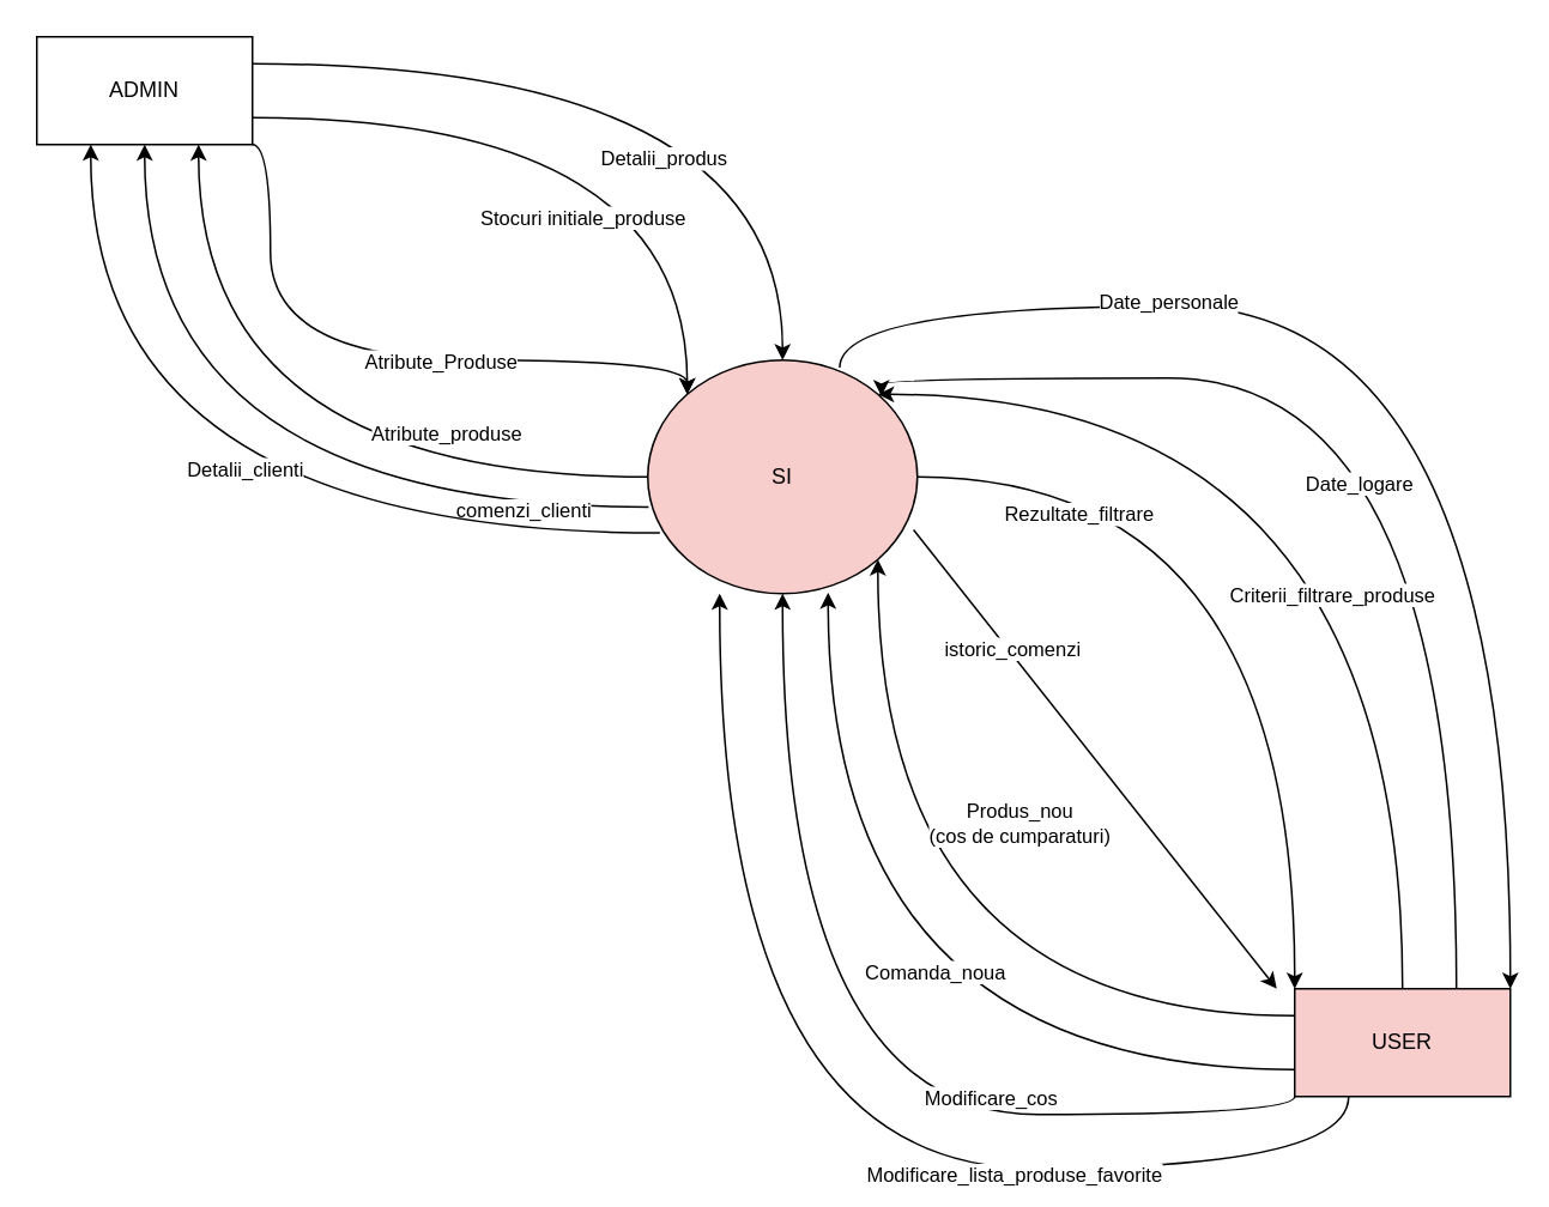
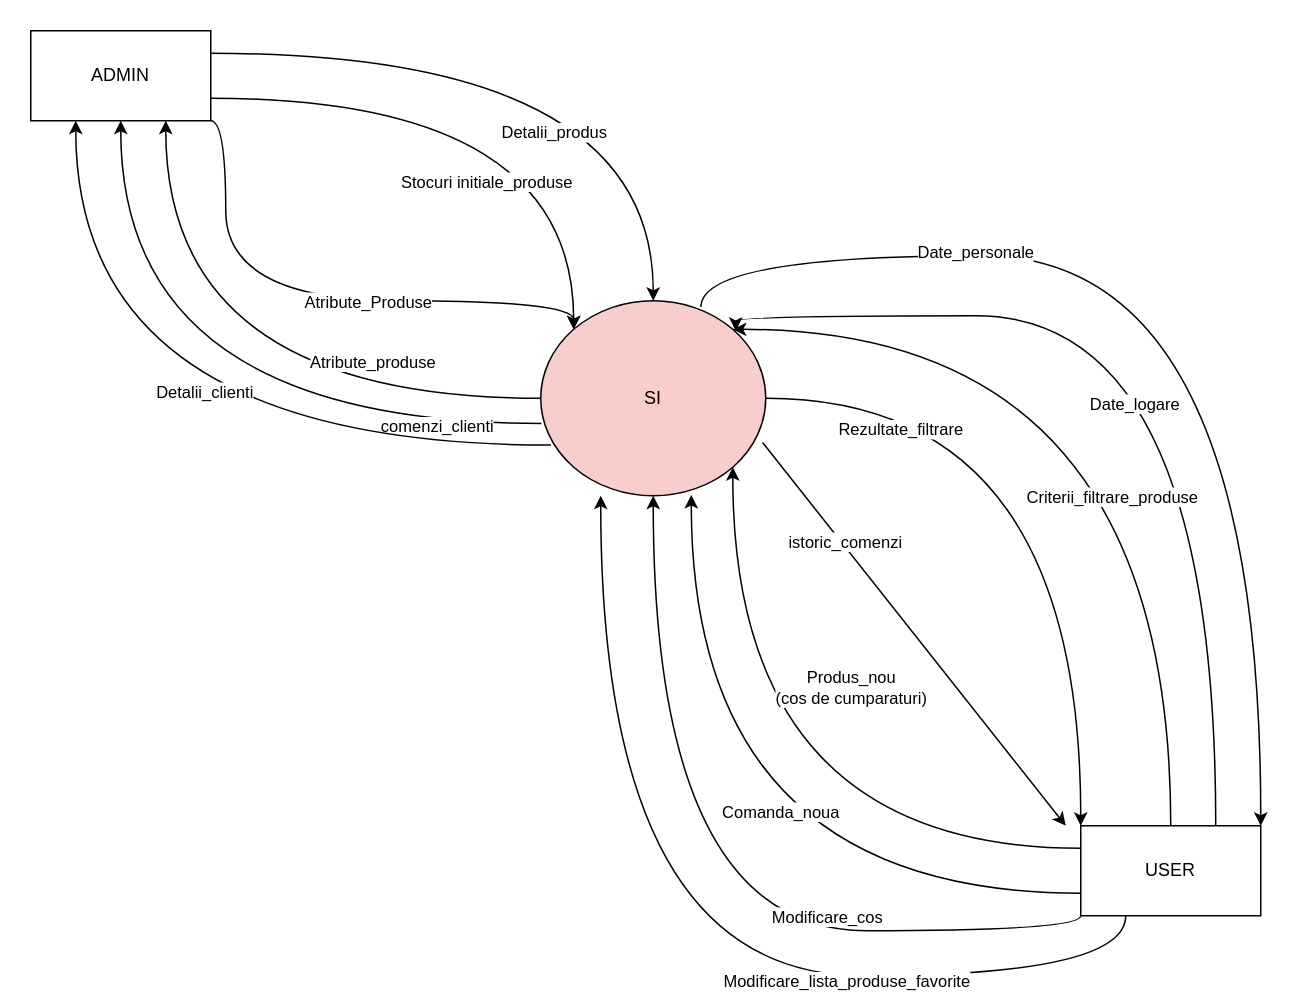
  <mxCell id="0" />
  <mxCell id="1" parent="0" />
  <mxCell id="2" value="ADMIN" style="rounded=0;whiteSpace=wrap;html=1;" parent="1" vertex="1"><mxGeometry x="20" y="20" width="120" height="60" as="geometry" /></mxCell>
- <mxCell id="3" value="USER" style="rounded=0;whiteSpace=wrap;html=1;fillColor=#f8cecc;" parent="1" vertex="1"><mxGeometry x="720" y="550" width="120" height="60" as="geometry" /></mxCell>
+ <mxCell id="3" value="USER" style="rounded=0;whiteSpace=wrap;html=1;" parent="1" vertex="1"><mxGeometry x="720" y="550" width="120" height="60" as="geometry" /></mxCell>
  <mxCell id="4" value="SI" style="ellipse;whiteSpace=wrap;html=1;fillColor=#f8cecc;" parent="1" vertex="1"><mxGeometry x="360" y="200" width="150" height="130" as="geometry" /></mxCell>
  <mxCell id="5" value="" style="endArrow=classic;html=1;rounded=0;entryX=0;entryY=0;entryDx=0;entryDy=0;exitX=1;exitY=1;exitDx=0;exitDy=0;edgeStyle=orthogonalEdgeStyle;curved=1;" parent="1" source="2" target="4" edge="1"><mxGeometry width="50" height="50" relative="1" as="geometry"><mxPoint x="210" y="180" as="sourcePoint" /><mxPoint x="260" y="130" as="targetPoint" /><Array as="points"><mxPoint x="150" y="200" /><mxPoint x="382" y="200" /></Array></mxGeometry></mxCell>
  <mxCell id="6" value="" style="endArrow=classic;html=1;rounded=0;exitX=1;exitY=0.25;exitDx=0;exitDy=0;entryX=0.5;entryY=0;entryDx=0;entryDy=0;edgeStyle=orthogonalEdgeStyle;curved=1;" parent="1" source="2" target="4" edge="1"><mxGeometry width="50" height="50" relative="1" as="geometry"><mxPoint x="530" y="340" as="sourcePoint" /><mxPoint x="580" y="290" as="targetPoint" /></mxGeometry></mxCell>
  <mxCell id="7" value="Detalii_produs" style="edgeLabel;html=1;align=center;verticalAlign=middle;resizable=0;points=[];" parent="6" vertex="1" connectable="0"><mxGeometry x="-0.104" y="-52" relative="1" as="geometry"><mxPoint x="22" as="offset" /></mxGeometry></mxCell>
  <mxCell id="8" value="" style="endArrow=classic;html=1;rounded=0;exitX=0;exitY=0.5;exitDx=0;exitDy=0;entryX=0.75;entryY=1;entryDx=0;entryDy=0;edgeStyle=orthogonalEdgeStyle;curved=1;" parent="1" source="4" target="2" edge="1"><mxGeometry width="50" height="50" relative="1" as="geometry"><mxPoint x="190" y="290" as="sourcePoint" /><mxPoint x="240" y="240" as="targetPoint" /></mxGeometry></mxCell>
  <mxCell id="9" value="Atribute_Produse" style="edgeLabel;html=1;align=center;verticalAlign=middle;resizable=0;points=[];" parent="8" vertex="1" connectable="0"><mxGeometry x="0.098" y="1" relative="1" as="geometry"><mxPoint x="123" y="-66" as="offset" /></mxGeometry></mxCell>
  <mxCell id="10" value="Atribute_produse" style="edgeLabel;html=1;align=center;verticalAlign=middle;resizable=0;points=[];" vertex="1" connectable="0" parent="8"><mxGeometry x="-0.332" y="-32" relative="1" as="geometry"><mxPoint x="32" y="7" as="offset" /></mxGeometry></mxCell>
  <mxCell id="11" value="" style="endArrow=classic;html=1;rounded=0;exitX=1;exitY=0.75;exitDx=0;exitDy=0;entryX=0;entryY=0;entryDx=0;entryDy=0;edgeStyle=orthogonalEdgeStyle;curved=1;" parent="1" source="2" target="4" edge="1"><mxGeometry width="50" height="50" relative="1" as="geometry"><mxPoint x="80" y="320" as="sourcePoint" /><mxPoint x="240" y="220" as="targetPoint" /></mxGeometry></mxCell>
  <mxCell id="12" value="Stocuri initiale_produse" style="edgeLabel;html=1;align=center;verticalAlign=middle;resizable=0;points=[];" parent="11" vertex="1" connectable="0"><mxGeometry x="0.505" y="-19" relative="1" as="geometry"><mxPoint x="-39" as="offset" /></mxGeometry></mxCell>
  <mxCell id="13" value="" style="endArrow=classic;html=1;rounded=0;exitX=0.003;exitY=0.629;exitDx=0;exitDy=0;entryX=0.5;entryY=1;entryDx=0;entryDy=0;edgeStyle=orthogonalEdgeStyle;curved=1;exitPerimeter=0;" parent="1" source="4" target="2" edge="1"><mxGeometry width="50" height="50" relative="1" as="geometry"><mxPoint x="130" y="320" as="sourcePoint" /><mxPoint x="150" y="400" as="targetPoint" /></mxGeometry></mxCell>
  <mxCell id="14" value="comenzi_clienti" style="edgeLabel;html=1;align=center;verticalAlign=middle;resizable=0;points=[];" parent="13" vertex="1" connectable="0"><mxGeometry x="0.384" y="-50" relative="1" as="geometry"><mxPoint x="160" y="55" as="offset" /></mxGeometry></mxCell>
  <mxCell id="15" value="" style="endArrow=classic;html=1;rounded=0;curved=1;exitX=1;exitY=0.5;exitDx=0;exitDy=0;entryX=0;entryY=0;entryDx=0;entryDy=0;edgeStyle=orthogonalEdgeStyle;" parent="1" source="4" target="3" edge="1"><mxGeometry width="50" height="50" relative="1" as="geometry"><mxPoint x="570" y="450" as="sourcePoint" /><mxPoint x="620" y="400" as="targetPoint" /></mxGeometry></mxCell>
  <mxCell id="16" value="Rezultate_filtrare" style="edgeLabel;html=1;align=center;verticalAlign=middle;resizable=0;points=[];" parent="15" vertex="1" connectable="0"><mxGeometry x="-0.33" y="-50" relative="1" as="geometry"><mxPoint x="-77" y="-30" as="offset" /></mxGeometry></mxCell>
  <mxCell id="17" value="" style="endArrow=classic;html=1;rounded=0;exitX=0;exitY=0.25;exitDx=0;exitDy=0;entryX=1;entryY=1;entryDx=0;entryDy=0;edgeStyle=orthogonalEdgeStyle;curved=1;" parent="1" source="3" target="4" edge="1"><mxGeometry width="50" height="50" relative="1" as="geometry"><mxPoint x="470" y="490" as="sourcePoint" /><mxPoint x="520" y="440" as="targetPoint" /></mxGeometry></mxCell>
  <mxCell id="18" value="Produs_nou&lt;br&gt;(cos de cumparaturi)" style="edgeLabel;html=1;align=center;verticalAlign=middle;resizable=0;points=[];" parent="17" vertex="1" connectable="0"><mxGeometry x="0.412" y="-36" relative="1" as="geometry"><mxPoint x="42" y="3" as="offset" /></mxGeometry></mxCell>
  <mxCell id="19" value="" style="endArrow=classic;html=1;rounded=0;curved=1;exitX=0;exitY=0.75;exitDx=0;exitDy=0;edgeStyle=orthogonalEdgeStyle;entryX=0.669;entryY=0.996;entryDx=0;entryDy=0;entryPerimeter=0;" parent="1" source="3" target="4" edge="1"><mxGeometry width="50" height="50" relative="1" as="geometry"><mxPoint x="320" y="530" as="sourcePoint" /><mxPoint x="440" y="370" as="targetPoint" /></mxGeometry></mxCell>
  <mxCell id="20" value="Comanda_noua" style="edgeLabel;html=1;align=center;verticalAlign=middle;resizable=0;points=[];" parent="19" vertex="1" connectable="0"><mxGeometry x="-0.235" y="-55" relative="1" as="geometry"><mxPoint as="offset" /></mxGeometry></mxCell>
  <mxCell id="21" value="" style="endArrow=classic;html=1;rounded=0;curved=1;exitX=0;exitY=1;exitDx=0;exitDy=0;edgeStyle=orthogonalEdgeStyle;entryX=0.5;entryY=1;entryDx=0;entryDy=0;" parent="1" source="3" target="4" edge="1"><mxGeometry width="50" height="50" relative="1" as="geometry"><mxPoint x="260" y="510" as="sourcePoint" /><mxPoint x="420" y="340" as="targetPoint" /></mxGeometry></mxCell>
  <mxCell id="22" value="Modificare_cos" style="edgeLabel;html=1;align=center;verticalAlign=middle;resizable=0;points=[];" parent="21" vertex="1" connectable="0"><mxGeometry x="-0.147" y="-47" relative="1" as="geometry"><mxPoint x="70" y="37" as="offset" /></mxGeometry></mxCell>
  <mxCell id="23" value="" style="endArrow=classic;html=1;rounded=0;curved=1;exitX=0.986;exitY=0.727;exitDx=0;exitDy=0;exitPerimeter=0;" parent="1" source="4" edge="1"><mxGeometry width="50" height="50" relative="1" as="geometry"><mxPoint x="530" y="410" as="sourcePoint" /><mxPoint x="710" y="550" as="targetPoint" /></mxGeometry></mxCell>
  <mxCell id="24" value="istoric_comenzi" style="edgeLabel;html=1;align=center;verticalAlign=middle;resizable=0;points=[];" parent="23" vertex="1" connectable="0"><mxGeometry x="-0.474" y="2" relative="1" as="geometry"><mxPoint as="offset" /></mxGeometry></mxCell>
  <mxCell id="25" value="" style="endArrow=classic;html=1;rounded=0;curved=1;exitX=0.75;exitY=0;exitDx=0;exitDy=0;edgeStyle=orthogonalEdgeStyle;" edge="1" parent="1" source="3"><mxGeometry width="50" height="50" relative="1" as="geometry"><mxPoint x="790" y="190" as="sourcePoint" /><mxPoint x="490" y="220" as="targetPoint" /><Array as="points"><mxPoint x="810" y="210" /><mxPoint x="490" y="210" /></Array></mxGeometry></mxCell>
  <mxCell id="26" value="Date_logare" style="edgeLabel;html=1;align=center;verticalAlign=middle;resizable=0;points=[];" vertex="1" connectable="0" parent="25"><mxGeometry x="0.178" y="58" relative="1" as="geometry"><mxPoint as="offset" /></mxGeometry></mxCell>
  <mxCell id="27" value="" style="endArrow=classic;html=1;rounded=0;curved=1;exitX=0.5;exitY=0;exitDx=0;exitDy=0;entryX=1;entryY=0;entryDx=0;entryDy=0;edgeStyle=orthogonalEdgeStyle;" edge="1" parent="1" source="3" target="4"><mxGeometry width="50" height="50" relative="1" as="geometry"><mxPoint x="600" y="170" as="sourcePoint" /><mxPoint x="650" y="120" as="targetPoint" /><Array as="points"><mxPoint x="780" y="219" /></Array></mxGeometry></mxCell>
  <mxCell id="28" value="Criterii_filtrare_produse" style="edgeLabel;html=1;align=center;verticalAlign=middle;resizable=0;points=[];" vertex="1" connectable="0" parent="27"><mxGeometry x="-0.434" y="26" relative="1" as="geometry"><mxPoint x="-14" y="-44" as="offset" /></mxGeometry></mxCell>
  <mxCell id="29" value="" style="endArrow=classic;html=1;rounded=0;curved=1;exitX=0.045;exitY=0.74;exitDx=0;exitDy=0;exitPerimeter=0;entryX=0.25;entryY=1;entryDx=0;entryDy=0;edgeStyle=orthogonalEdgeStyle;" edge="1" parent="1" source="4" target="2"><mxGeometry width="50" height="50" relative="1" as="geometry"><mxPoint x="100" y="370" as="sourcePoint" /><mxPoint x="150" y="320" as="targetPoint" /></mxGeometry></mxCell>
  <mxCell id="30" value="Detalii_clienti" style="edgeLabel;html=1;align=center;verticalAlign=middle;resizable=0;points=[];" vertex="1" connectable="0" parent="29"><mxGeometry x="-0.132" y="-50" relative="1" as="geometry"><mxPoint y="14" as="offset" /></mxGeometry></mxCell>
  <mxCell id="31" value="" style="endArrow=classic;html=1;rounded=0;curved=1;exitX=0.712;exitY=0.032;exitDx=0;exitDy=0;exitPerimeter=0;entryX=1;entryY=0;entryDx=0;entryDy=0;edgeStyle=orthogonalEdgeStyle;" edge="1" parent="1" source="4" target="3"><mxGeometry width="50" height="50" relative="1" as="geometry"><mxPoint x="790" y="220" as="sourcePoint" /><mxPoint x="840" y="170" as="targetPoint" /><Array as="points"><mxPoint x="467" y="170" /><mxPoint x="840" y="170" /></Array></mxGeometry></mxCell>
  <mxCell id="32" value="Date_personale" style="edgeLabel;html=1;align=center;verticalAlign=middle;resizable=0;points=[];" vertex="1" connectable="0" parent="31"><mxGeometry x="-0.4" y="3" relative="1" as="geometry"><mxPoint x="-19" as="offset" /></mxGeometry></mxCell>
  <mxCell id="33" value="" style="endArrow=classic;html=1;rounded=0;curved=1;exitX=0.25;exitY=1;exitDx=0;exitDy=0;edgeStyle=orthogonalEdgeStyle;" edge="1" parent="1" source="3"><mxGeometry width="50" height="50" relative="1" as="geometry"><mxPoint x="340" y="560" as="sourcePoint" /><mxPoint x="400" y="330" as="targetPoint" /><Array as="points"><mxPoint x="750" y="650" /><mxPoint x="400" y="650" /></Array></mxGeometry></mxCell>
  <mxCell id="34" value="Modificare_lista_produse_favorite" style="edgeLabel;html=1;align=center;verticalAlign=middle;resizable=0;points=[];" vertex="1" connectable="0" parent="33"><mxGeometry x="-0.36" y="3" relative="1" as="geometry"><mxPoint as="offset" /></mxGeometry></mxCell>
